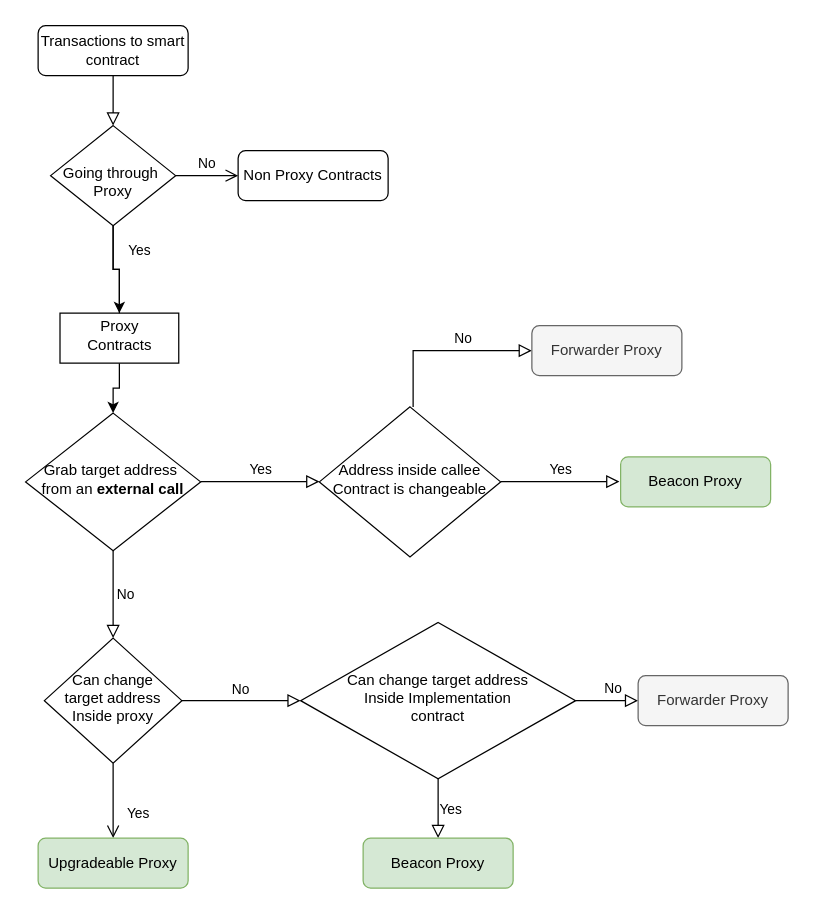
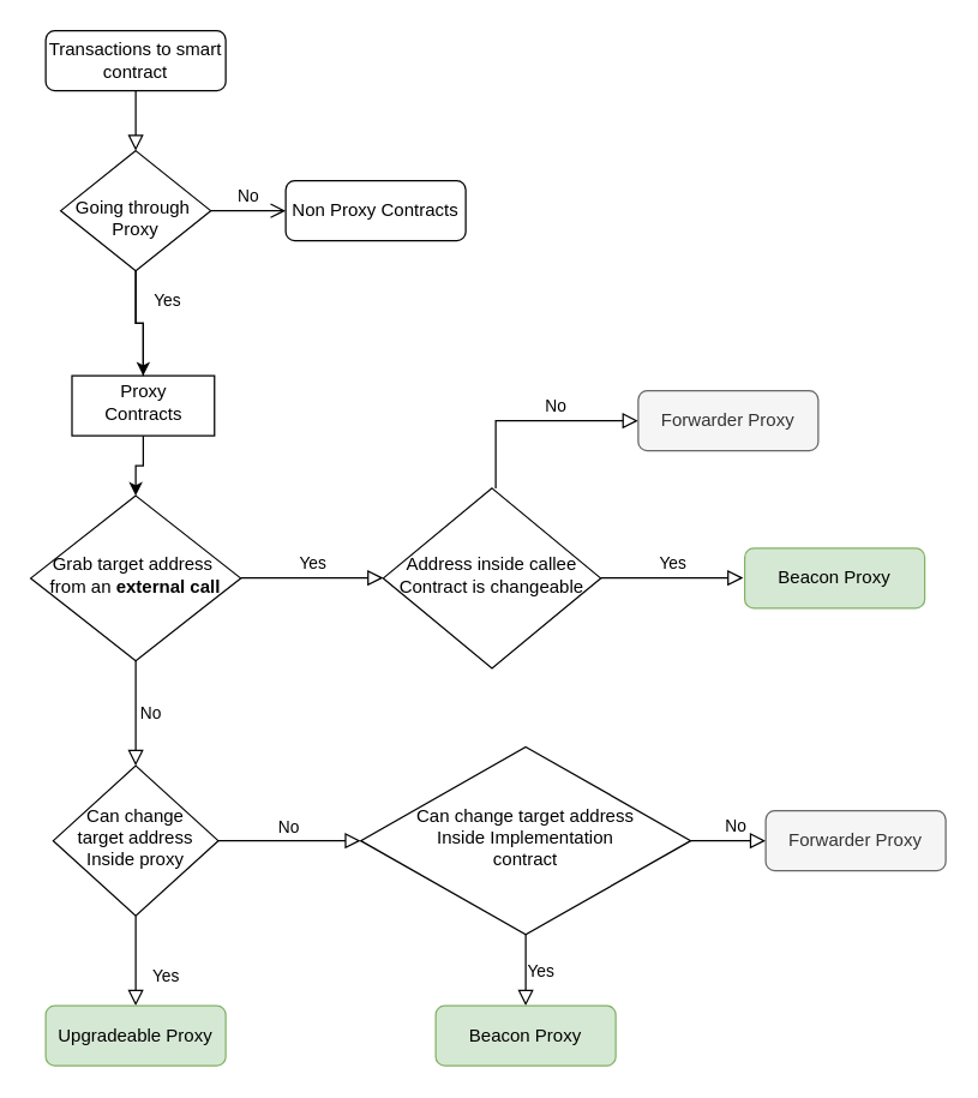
  <mxCell id="0" />
  <mxCell id="1" parent="0" />
  <mxCell id="2" value="" style="rounded=0;html=1;jettySize=auto;orthogonalLoop=1;fontSize=11;endArrow=block;endFill=0;endSize=8;strokeWidth=1;shadow=0;labelBackgroundColor=none;edgeStyle=orthogonalEdgeStyle;" parent="1" source="3" target="6" edge="1"><mxGeometry relative="1" as="geometry" /></mxCell>
  <mxCell id="3" value="Transactions to smart contract" style="rounded=1;whiteSpace=wrap;html=1;fontSize=12;glass=0;strokeWidth=1;shadow=0;" parent="1" vertex="1"><mxGeometry x="30" y="20" width="120" height="40" as="geometry" /></mxCell>
  <mxCell id="4" value="No" style="edgeStyle=orthogonalEdgeStyle;rounded=0;html=1;jettySize=auto;orthogonalLoop=1;fontSize=11;endArrow=open;endFill=0;endSize=8;strokeWidth=1;shadow=0;labelBackgroundColor=none;" parent="1" source="6" target="7" edge="1"><mxGeometry y="10" relative="1" as="geometry"><mxPoint as="offset" /></mxGeometry></mxCell>
  <mxCell id="5" value="" style="edgeStyle=orthogonalEdgeStyle;rounded=0;orthogonalLoop=1;jettySize=auto;html=1;" edge="1" parent="1" source="6" target="13"><mxGeometry relative="1" as="geometry" /></mxCell>
  <mxCell id="6" value="&lt;br&gt;Going through&amp;nbsp;&lt;br&gt;Proxy" style="rhombus;whiteSpace=wrap;html=1;shadow=0;fontFamily=Helvetica;fontSize=12;align=center;strokeWidth=1;spacing=6;spacingTop=-4;" parent="1" vertex="1"><mxGeometry x="40" y="100" width="100" height="80" as="geometry" /></mxCell>
  <mxCell id="7" value="Non Proxy Contracts" style="rounded=1;whiteSpace=wrap;html=1;fontSize=12;glass=0;strokeWidth=1;shadow=0;" parent="1" vertex="1"><mxGeometry x="190" y="120" width="120" height="40" as="geometry" /></mxCell>
- <mxCell id="8" value="Yes" style="rounded=0;html=1;jettySize=auto;orthogonalLoop=1;fontSize=11;endArrow=open;endFill=0;endSize=8;strokeWidth=1;shadow=0;labelBackgroundColor=none;edgeStyle=orthogonalEdgeStyle;" parent="1" source="10" target="11" edge="1"><mxGeometry x="0.333" y="20" relative="1" as="geometry"><mxPoint as="offset" /></mxGeometry></mxCell>
+ <mxCell id="8" value="Yes" style="rounded=0;html=1;jettySize=auto;orthogonalLoop=1;fontSize=11;endArrow=block;endFill=0;endSize=8;strokeWidth=1;shadow=0;labelBackgroundColor=none;edgeStyle=orthogonalEdgeStyle;" parent="1" source="10" target="11" edge="1"><mxGeometry x="0.333" y="20" relative="1" as="geometry"><mxPoint as="offset" /></mxGeometry></mxCell>
  <mxCell id="9" value="No" style="edgeStyle=orthogonalEdgeStyle;rounded=0;html=1;jettySize=auto;orthogonalLoop=1;fontSize=11;endArrow=block;endFill=0;endSize=8;strokeWidth=1;shadow=0;labelBackgroundColor=none;" parent="1" source="10" edge="1"><mxGeometry y="10" relative="1" as="geometry"><mxPoint as="offset" /><mxPoint x="240" y="560" as="targetPoint" /></mxGeometry></mxCell>
  <mxCell id="10" value="Can change &lt;br&gt;target address&lt;br&gt;Inside proxy" style="rhombus;whiteSpace=wrap;html=1;shadow=0;fontFamily=Helvetica;fontSize=12;align=center;strokeWidth=1;spacing=6;spacingTop=-4;" parent="1" vertex="1"><mxGeometry x="35" y="510" width="110" height="100" as="geometry" /></mxCell>
  <mxCell id="11" value="Upgradeable Proxy" style="rounded=1;whiteSpace=wrap;html=1;fontSize=12;glass=0;strokeWidth=1;shadow=0;fillColor=#d5e8d4;strokeColor=#82b366;" parent="1" vertex="1"><mxGeometry x="30" y="670" width="120" height="40" as="geometry" /></mxCell>
  <mxCell id="12" value="" style="edgeStyle=orthogonalEdgeStyle;rounded=0;orthogonalLoop=1;jettySize=auto;html=1;fontSize=11;" edge="1" parent="1" source="13" target="16"><mxGeometry relative="1" as="geometry" /></mxCell>
  <mxCell id="13" value="Proxy Contracts" style="whiteSpace=wrap;html=1;shadow=0;strokeWidth=1;spacing=6;spacingTop=-4;" vertex="1" parent="1"><mxGeometry x="47.5" y="250" width="95" height="40" as="geometry" /></mxCell>
  <mxCell id="14" value="" style="rounded=0;html=1;jettySize=auto;orthogonalLoop=1;fontSize=11;endArrow=none;endFill=0;endSize=8;strokeWidth=1;shadow=0;labelBackgroundColor=none;edgeStyle=orthogonalEdgeStyle;" edge="1" parent="1" source="6" target="13"><mxGeometry y="20" relative="1" as="geometry"><mxPoint as="offset" /><mxPoint x="90" y="180" as="sourcePoint" /><mxPoint x="90" y="260" as="targetPoint" /></mxGeometry></mxCell>
  <mxCell id="15" value="&lt;font style=&quot;font-size: 11px&quot;&gt;Yes&lt;/font&gt;" style="text;html=1;align=center;verticalAlign=middle;resizable=0;points=[];autosize=1;strokeColor=none;fillColor=none;" vertex="1" parent="1"><mxGeometry x="96" y="190" width="30" height="20" as="geometry" /></mxCell>
  <mxCell id="16" value="Grab target address&amp;nbsp;&lt;br&gt;from an &lt;b&gt;external call&lt;/b&gt;" style="rhombus;whiteSpace=wrap;html=1;shadow=0;strokeWidth=1;spacing=6;spacingTop=-4;" vertex="1" parent="1"><mxGeometry x="20" y="330" width="140" height="110" as="geometry" /></mxCell>
  <mxCell id="17" value="No" style="edgeStyle=orthogonalEdgeStyle;rounded=0;html=1;jettySize=auto;orthogonalLoop=1;fontSize=11;endArrow=block;endFill=0;endSize=8;strokeWidth=1;shadow=0;labelBackgroundColor=none;exitX=0.5;exitY=1;exitDx=0;exitDy=0;" edge="1" parent="1" source="16" target="10"><mxGeometry y="10" relative="1" as="geometry"><mxPoint as="offset" /><mxPoint x="155" y="525" as="sourcePoint" /><mxPoint x="90" y="470" as="targetPoint" /></mxGeometry></mxCell>
  <mxCell id="18" value="Yes" style="edgeStyle=orthogonalEdgeStyle;rounded=0;html=1;jettySize=auto;orthogonalLoop=1;fontSize=11;endArrow=block;endFill=0;endSize=8;strokeWidth=1;shadow=0;labelBackgroundColor=none;" edge="1" parent="1"><mxGeometry y="10" relative="1" as="geometry"><mxPoint as="offset" /><mxPoint x="160" y="384.76" as="sourcePoint" /><mxPoint x="255" y="384.76" as="targetPoint" /></mxGeometry></mxCell>
  <mxCell id="19" value="Address inside callee&lt;br&gt;Contract is changeable" style="rhombus;whiteSpace=wrap;html=1;shadow=0;strokeWidth=1;spacing=6;spacingTop=-4;" vertex="1" parent="1"><mxGeometry x="255" y="325" width="145" height="120" as="geometry" /></mxCell>
  <mxCell id="20" value="Yes" style="edgeStyle=orthogonalEdgeStyle;rounded=0;html=1;jettySize=auto;orthogonalLoop=1;fontSize=11;endArrow=block;endFill=0;endSize=8;strokeWidth=1;shadow=0;labelBackgroundColor=none;" edge="1" parent="1"><mxGeometry y="10" relative="1" as="geometry"><mxPoint as="offset" /><mxPoint x="400" y="384.76" as="sourcePoint" /><mxPoint x="495" y="384.76" as="targetPoint" /></mxGeometry></mxCell>
  <mxCell id="21" value="Beacon Proxy" style="rounded=1;whiteSpace=wrap;html=1;fontSize=12;glass=0;strokeWidth=1;shadow=0;fillColor=#d5e8d4;strokeColor=#82b366;" vertex="1" parent="1"><mxGeometry x="496" y="365" width="120" height="40" as="geometry" /></mxCell>
  <mxCell id="22" value="No" style="edgeStyle=orthogonalEdgeStyle;rounded=0;html=1;jettySize=auto;orthogonalLoop=1;fontSize=11;endArrow=block;endFill=0;endSize=8;strokeWidth=1;shadow=0;labelBackgroundColor=none;" edge="1" parent="1"><mxGeometry x="0.214" y="10" relative="1" as="geometry"><mxPoint as="offset" /><mxPoint x="330" y="325" as="sourcePoint" /><mxPoint x="425" y="280" as="targetPoint" /><Array as="points"><mxPoint x="330" y="280" /><mxPoint x="425" y="280" /></Array></mxGeometry></mxCell>
  <mxCell id="23" value="Forwarder Proxy" style="rounded=1;whiteSpace=wrap;html=1;fontSize=12;glass=0;strokeWidth=1;shadow=0;fillColor=#f5f5f5;fontColor=#333333;strokeColor=#666666;" vertex="1" parent="1"><mxGeometry x="425" y="260" width="120" height="40" as="geometry" /></mxCell>
  <mxCell id="24" value="Can change target address&lt;br&gt;Inside Implementation&lt;br&gt;contract" style="rhombus;whiteSpace=wrap;html=1;shadow=0;fontFamily=Helvetica;fontSize=12;align=center;strokeWidth=1;spacing=6;spacingTop=-4;" vertex="1" parent="1"><mxGeometry x="240" y="497.5" width="220" height="125" as="geometry" /></mxCell>
  <mxCell id="25" value="Yes" style="edgeStyle=orthogonalEdgeStyle;rounded=0;html=1;jettySize=auto;orthogonalLoop=1;fontSize=11;endArrow=block;endFill=0;endSize=8;strokeWidth=1;shadow=0;labelBackgroundColor=none;exitX=0.5;exitY=1;exitDx=0;exitDy=0;entryX=0.5;entryY=0;entryDx=0;entryDy=0;" edge="1" parent="1" source="24" target="26"><mxGeometry y="10" relative="1" as="geometry"><mxPoint as="offset" /><mxPoint x="460" y="559.66" as="sourcePoint" /><mxPoint x="555" y="559.66" as="targetPoint" /></mxGeometry></mxCell>
  <mxCell id="26" value="Beacon Proxy" style="rounded=1;whiteSpace=wrap;html=1;fontSize=12;glass=0;strokeWidth=1;shadow=0;fillColor=#d5e8d4;strokeColor=#82b366;" vertex="1" parent="1"><mxGeometry x="290" y="670" width="120" height="40" as="geometry" /></mxCell>
  <mxCell id="27" value="No" style="edgeStyle=orthogonalEdgeStyle;rounded=0;html=1;jettySize=auto;orthogonalLoop=1;fontSize=11;endArrow=block;endFill=0;endSize=8;strokeWidth=1;shadow=0;labelBackgroundColor=none;exitX=1;exitY=0.5;exitDx=0;exitDy=0;" edge="1" parent="1" source="24"><mxGeometry x="0.214" y="10" relative="1" as="geometry"><mxPoint as="offset" /><mxPoint x="450" y="585" as="sourcePoint" /><mxPoint x="510" y="560" as="targetPoint" /><Array as="points"><mxPoint x="510" y="560" /><mxPoint x="510" y="560" /></Array></mxGeometry></mxCell>
  <mxCell id="28" value="Forwarder Proxy" style="rounded=1;whiteSpace=wrap;html=1;fontSize=12;glass=0;strokeWidth=1;shadow=0;fillColor=#f5f5f5;fontColor=#333333;strokeColor=#666666;" vertex="1" parent="1"><mxGeometry x="510" y="540" width="120" height="40" as="geometry" /></mxCell>
